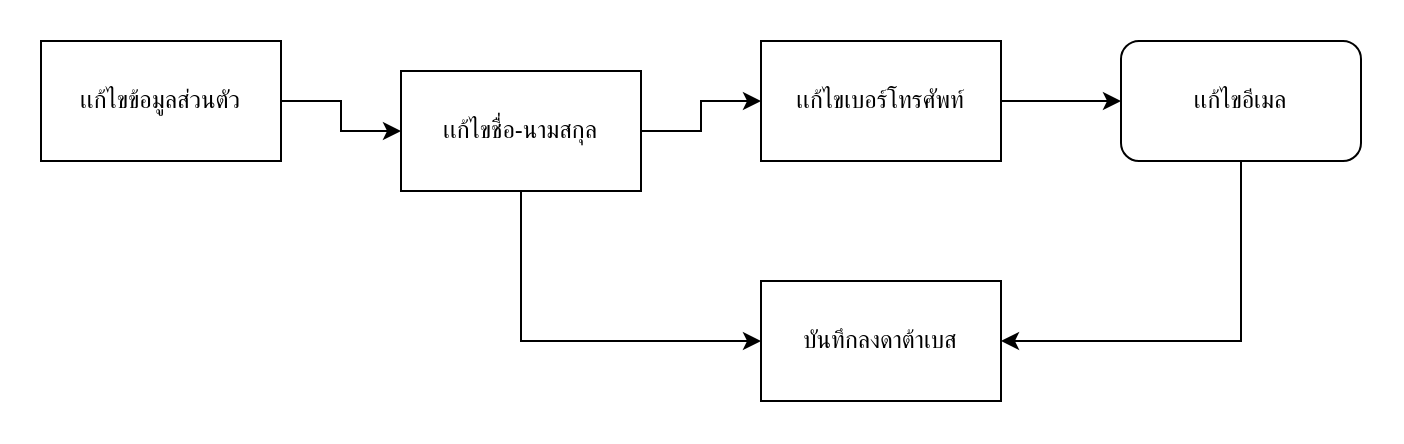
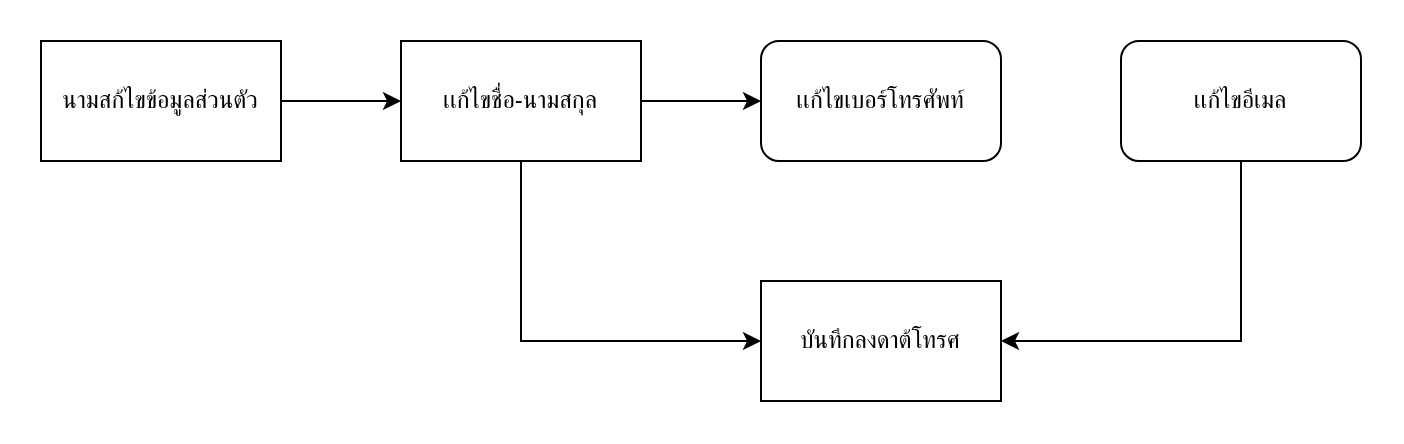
  <mxCell id="0" />
  <mxCell id="1" parent="0" />
  <mxCell id="2" style="edgeStyle=orthogonalEdgeStyle;rounded=0;orthogonalLoop=1;jettySize=auto;html=1;exitX=1;exitY=0.5;exitDx=0;exitDy=0;entryX=0;entryY=0.5;entryDx=0;entryDy=0;" parent="1" source="3" target="6" edge="1"><mxGeometry relative="1" as="geometry" /></mxCell>
- <mxCell id="3" value="เเก้ไขข้อมูลส่วนตัว" style="rounded=0;whiteSpace=wrap;html=1;" parent="1" vertex="1"><mxGeometry x="20" y="20" width="120" height="60" as="geometry" /></mxCell>
+ <mxCell id="3" value="นามสก้ไขข้อมูลส่วนตัว" style="rounded=0;whiteSpace=wrap;html=1;" parent="1" vertex="1"><mxGeometry x="20" y="20" width="120" height="60" as="geometry" /></mxCell>
  <mxCell id="4" style="edgeStyle=orthogonalEdgeStyle;rounded=0;orthogonalLoop=1;jettySize=auto;html=1;exitX=1;exitY=0.5;exitDx=0;exitDy=0;entryX=0;entryY=0.5;entryDx=0;entryDy=0;" parent="1" source="6" target="8" edge="1"><mxGeometry relative="1" as="geometry" /></mxCell>
  <mxCell id="5" style="edgeStyle=orthogonalEdgeStyle;rounded=0;orthogonalLoop=1;jettySize=auto;html=1;exitX=0.5;exitY=1;exitDx=0;exitDy=0;entryX=0;entryY=0.5;entryDx=0;entryDy=0;" parent="1" source="6" target="9" edge="1"><mxGeometry relative="1" as="geometry" /></mxCell>
- <mxCell id="6" value="เเก้ไขชื่อ-นามสกุล" style="rounded=0;whiteSpace=wrap;html=1;" parent="1" vertex="1"><mxGeometry x="200" y="35" width="120" height="60" as="geometry" /></mxCell>
- <mxCell id="7" style="edgeStyle=orthogonalEdgeStyle;rounded=0;orthogonalLoop=1;jettySize=auto;html=1;exitX=1;exitY=0.5;exitDx=0;exitDy=0;entryX=0;entryY=0.5;entryDx=0;entryDy=0;" parent="1" source="8" target="11" edge="1"><mxGeometry relative="1" as="geometry" /></mxCell>
- <mxCell id="8" value="เเก้ไขเบอร์โทรศัพท์" style="rounded=0;whiteSpace=wrap;html=1;" parent="1" vertex="1"><mxGeometry x="380" y="20" width="120" height="60" as="geometry" /></mxCell>
- <mxCell id="9" value="บันทึกลงดาต้าเบส" style="rounded=0;whiteSpace=wrap;html=1;" parent="1" vertex="1"><mxGeometry x="380" y="140" width="120" height="60" as="geometry" /></mxCell>
+ <mxCell id="6" value="เเก้ไขชื่อ-นามสกุล" style="rounded=0;whiteSpace=wrap;html=1;" parent="1" vertex="1"><mxGeometry x="200" y="20" width="120" height="60" as="geometry" /></mxCell>
+ <mxCell id="8" value="เเก้ไขเบอร์โทรศัพท์" style="whiteSpace=wrap;html=1;rounded=1;" parent="1" vertex="1"><mxGeometry x="380" y="20" width="120" height="60" as="geometry" /></mxCell>
+ <mxCell id="9" value="บันทึกลงดาต้โทรศ" style="rounded=0;whiteSpace=wrap;html=1;" parent="1" vertex="1"><mxGeometry x="380" y="140" width="120" height="60" as="geometry" /></mxCell>
  <mxCell id="10" style="edgeStyle=orthogonalEdgeStyle;rounded=0;orthogonalLoop=1;jettySize=auto;html=1;exitX=0.5;exitY=1;exitDx=0;exitDy=0;entryX=1;entryY=0.5;entryDx=0;entryDy=0;" parent="1" source="11" target="9" edge="1"><mxGeometry relative="1" as="geometry" /></mxCell>
  <mxCell id="11" value="เเก้ไขอีเมล" style="whiteSpace=wrap;html=1;rounded=1;" parent="1" vertex="1"><mxGeometry x="560" y="20" width="120" height="60" as="geometry" /></mxCell>
